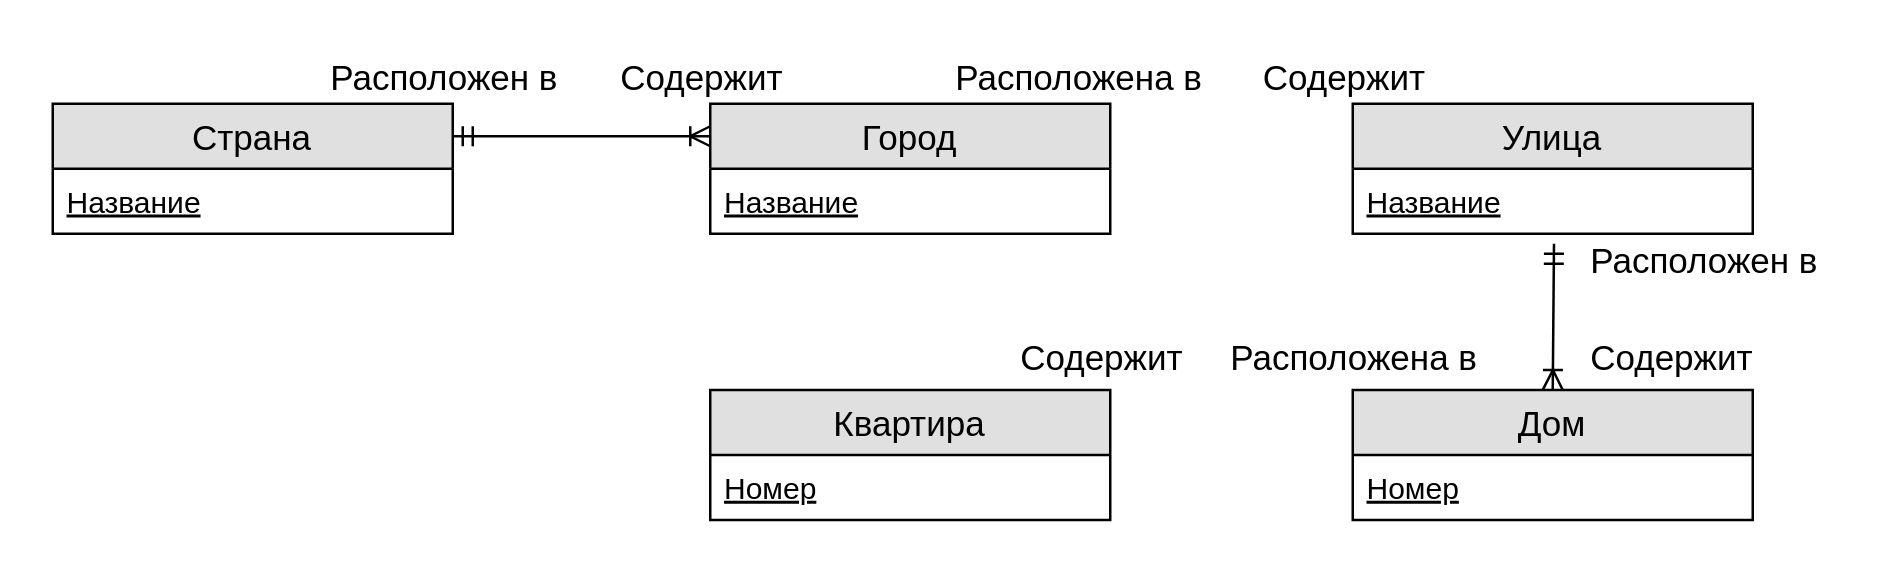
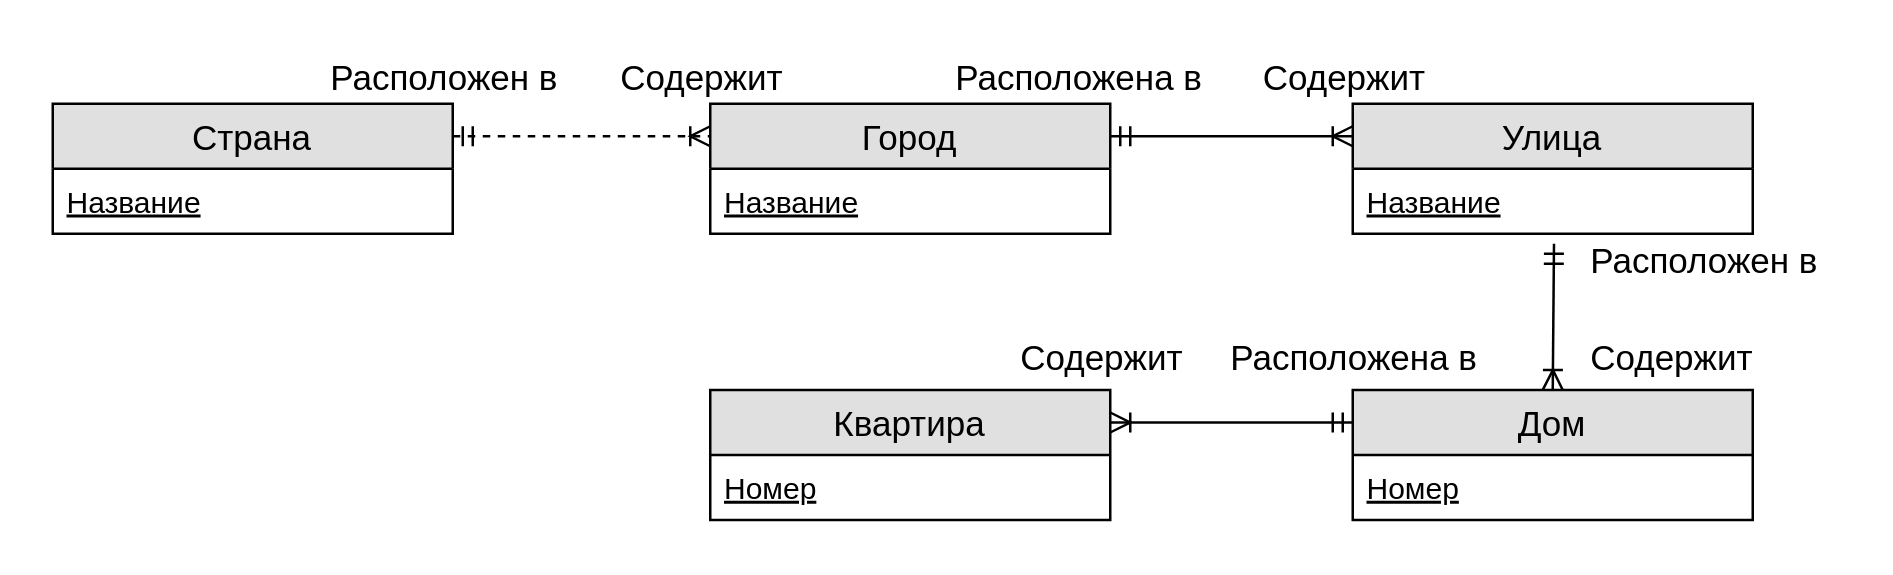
  <mxCell id="0" />
  <mxCell id="1" parent="0" />
  <mxCell id="2" value="Страна" style="swimlane;fontStyle=0;childLayout=stackLayout;horizontal=1;startSize=26;fillColor=#e0e0e0;horizontalStack=0;resizeParent=1;resizeParentMax=0;resizeLast=0;collapsible=1;marginBottom=0;swimlaneFillColor=#ffffff;align=center;fontSize=14;" vertex="1" parent="1"><mxGeometry x="20.5" y="41" width="160" height="52" as="geometry" /></mxCell>
  <mxCell id="3" value="Название" style="text;strokeColor=none;fillColor=none;spacingLeft=4;spacingRight=4;overflow=hidden;rotatable=0;points=[[0,0.5],[1,0.5]];portConstraint=eastwest;fontSize=12;fontStyle=4" vertex="1" parent="2"><mxGeometry y="26" width="160" height="26" as="geometry" /></mxCell>
  <mxCell id="4" value="Город" style="swimlane;fontStyle=0;childLayout=stackLayout;horizontal=1;startSize=26;fillColor=#e0e0e0;horizontalStack=0;resizeParent=1;resizeParentMax=0;resizeLast=0;collapsible=1;marginBottom=0;swimlaneFillColor=#ffffff;align=center;fontSize=14;" vertex="1" parent="1"><mxGeometry x="283.5" y="41" width="160" height="52" as="geometry" /></mxCell>
  <mxCell id="5" value="Название" style="text;strokeColor=none;fillColor=none;spacingLeft=4;spacingRight=4;overflow=hidden;rotatable=0;points=[[0,0.5],[1,0.5]];portConstraint=eastwest;fontSize=12;fontStyle=4" vertex="1" parent="4"><mxGeometry y="26" width="160" height="26" as="geometry" /></mxCell>
  <mxCell id="6" value="Квартира" style="swimlane;fontStyle=0;childLayout=stackLayout;horizontal=1;startSize=26;fillColor=#e0e0e0;horizontalStack=0;resizeParent=1;resizeParentMax=0;resizeLast=0;collapsible=1;marginBottom=0;swimlaneFillColor=#ffffff;align=center;fontSize=14;" vertex="1" parent="1"><mxGeometry x="283.5" y="155.5" width="160" height="52" as="geometry" /></mxCell>
  <mxCell id="7" value="Номер" style="text;strokeColor=none;fillColor=none;spacingLeft=4;spacingRight=4;overflow=hidden;rotatable=0;points=[[0,0.5],[1,0.5]];portConstraint=eastwest;fontSize=12;fontStyle=4" vertex="1" parent="6"><mxGeometry y="26" width="160" height="26" as="geometry" /></mxCell>
  <mxCell id="8" value="Дом" style="swimlane;fontStyle=0;childLayout=stackLayout;horizontal=1;startSize=26;fillColor=#e0e0e0;horizontalStack=0;resizeParent=1;resizeParentMax=0;resizeLast=0;collapsible=1;marginBottom=0;swimlaneFillColor=#ffffff;align=center;fontSize=14;" vertex="1" parent="1"><mxGeometry x="540.5" y="155.5" width="160" height="52" as="geometry" /></mxCell>
  <mxCell id="9" value="Номер" style="text;strokeColor=none;fillColor=none;spacingLeft=4;spacingRight=4;overflow=hidden;rotatable=0;points=[[0,0.5],[1,0.5]];portConstraint=eastwest;fontSize=12;fontStyle=4" vertex="1" parent="8"><mxGeometry y="26" width="160" height="26" as="geometry" /></mxCell>
  <mxCell id="10" value="Улица" style="swimlane;fontStyle=0;childLayout=stackLayout;horizontal=1;startSize=26;fillColor=#e0e0e0;horizontalStack=0;resizeParent=1;resizeParentMax=0;resizeLast=0;collapsible=1;marginBottom=0;swimlaneFillColor=#ffffff;align=center;fontSize=14;" vertex="1" parent="1"><mxGeometry x="540.5" y="41" width="160" height="52" as="geometry" /></mxCell>
  <mxCell id="11" value="Название" style="text;strokeColor=none;fillColor=none;spacingLeft=4;spacingRight=4;overflow=hidden;rotatable=0;points=[[0,0.5],[1,0.5]];portConstraint=eastwest;fontSize=12;fontStyle=4" vertex="1" parent="10"><mxGeometry y="26" width="160" height="26" as="geometry" /></mxCell>
- <mxCell id="12" value="" style="fontSize=12;html=1;endArrow=ERoneToMany;startArrow=ERmandOne;strokeColor=#000000;exitX=1;exitY=0.25;exitDx=0;exitDy=0;entryX=0;entryY=0.25;entryDx=0;entryDy=0;" edge="1" parent="1" source="2" target="4"><mxGeometry width="100" height="100" relative="1" as="geometry"><mxPoint x="49" y="344" as="sourcePoint" /><mxPoint x="149" y="244" as="targetPoint" /></mxGeometry></mxCell>
+ <mxCell id="12" value="" style="fontSize=12;html=1;endArrow=ERoneToMany;startArrow=ERmandOne;strokeColor=#000000;exitX=1;exitY=0.25;exitDx=0;exitDy=0;entryX=0;entryY=0.25;entryDx=0;entryDy=0;dashed=1;" edge="1" parent="1" source="2" target="4"><mxGeometry width="100" height="100" relative="1" as="geometry"><mxPoint x="49" y="344" as="sourcePoint" /><mxPoint x="149" y="244" as="targetPoint" /></mxGeometry></mxCell>
+ <mxCell id="13" value="" style="fontSize=12;html=1;endArrow=ERoneToMany;startArrow=ERmandOne;strokeColor=#000000;exitX=1;exitY=0.25;exitDx=0;exitDy=0;entryX=0;entryY=0.25;entryDx=0;entryDy=0;" edge="1" parent="1" source="4" target="10"><mxGeometry width="100" height="100" relative="1" as="geometry"><mxPoint x="465.5" y="27" as="sourcePoint" /><mxPoint x="568.5" y="27" as="targetPoint" /></mxGeometry></mxCell>
  <mxCell id="14" value="" style="fontSize=12;html=1;endArrow=ERoneToMany;startArrow=ERmandOne;strokeColor=#000000;entryX=0.5;entryY=0;entryDx=0;entryDy=0;" edge="1" parent="1" target="8"><mxGeometry width="100" height="100" relative="1" as="geometry"><mxPoint x="621" y="97" as="sourcePoint" /><mxPoint x="540.5" y="129.5" as="targetPoint" /></mxGeometry></mxCell>
+ <mxCell id="15" value="" style="fontSize=12;html=1;endArrow=ERoneToMany;startArrow=ERmandOne;strokeColor=#000000;exitX=0;exitY=0.25;exitDx=0;exitDy=0;entryX=1;entryY=0.25;entryDx=0;entryDy=0;" edge="1" parent="1" source="8" target="6"><mxGeometry width="100" height="100" relative="1" as="geometry"><mxPoint x="456.5" y="93" as="sourcePoint" /><mxPoint x="553.5" y="93" as="targetPoint" /></mxGeometry></mxCell>
  <mxCell id="16" value="&lt;font style=&quot;font-size: 14px&quot;&gt;Содержит&lt;/font&gt;" style="text;html=1;resizable=0;points=[];autosize=1;align=left;verticalAlign=top;spacingTop=-4;" vertex="1" parent="1"><mxGeometry x="246" y="20" width="75" height="14" as="geometry" /></mxCell>
  <mxCell id="17" value="&lt;font style=&quot;font-size: 14px&quot;&gt;Содержит&lt;/font&gt;" style="text;html=1;resizable=0;points=[];autosize=1;align=left;verticalAlign=top;spacingTop=-4;" vertex="1" parent="1"><mxGeometry x="503" y="20" width="75" height="14" as="geometry" /></mxCell>
  <mxCell id="18" value="&lt;font style=&quot;font-size: 14px&quot;&gt;Содержит&lt;/font&gt;" style="text;html=1;resizable=0;points=[];autosize=1;align=left;verticalAlign=top;spacingTop=-4;" vertex="1" parent="1"><mxGeometry x="633.5" y="131.5" width="75" height="14" as="geometry" /></mxCell>
  <mxCell id="19" value="&lt;font style=&quot;font-size: 14px&quot;&gt;Содержит&lt;/font&gt;" style="text;html=1;resizable=0;points=[];autosize=1;align=left;verticalAlign=top;spacingTop=-4;" vertex="1" parent="1"><mxGeometry x="406" y="131.5" width="75" height="14" as="geometry" /></mxCell>
  <mxCell id="20" value="&lt;font style=&quot;font-size: 14px&quot;&gt;Расположен в&lt;/font&gt;" style="text;html=1;resizable=0;points=[];autosize=1;align=left;verticalAlign=top;spacingTop=-4;" vertex="1" parent="1"><mxGeometry x="130" y="20" width="101" height="14" as="geometry" /></mxCell>
  <mxCell id="21" value="&lt;font style=&quot;font-size: 14px&quot;&gt;Расположена в&lt;/font&gt;" style="text;html=1;resizable=0;points=[];autosize=1;align=left;verticalAlign=top;spacingTop=-4;" vertex="1" parent="1"><mxGeometry x="380" y="20" width="108" height="14" as="geometry" /></mxCell>
  <mxCell id="22" value="&lt;font style=&quot;font-size: 14px&quot;&gt;Расположен в&lt;/font&gt;" style="text;html=1;resizable=0;points=[];autosize=1;align=left;verticalAlign=top;spacingTop=-4;" vertex="1" parent="1"><mxGeometry x="633.5" y="93" width="101" height="14" as="geometry" /></mxCell>
  <mxCell id="23" value="&lt;font style=&quot;font-size: 14px&quot;&gt;Расположена в&lt;/font&gt;" style="text;html=1;resizable=0;points=[];autosize=1;align=left;verticalAlign=top;spacingTop=-4;" vertex="1" parent="1"><mxGeometry x="490" y="131.5" width="108" height="14" as="geometry" /></mxCell>
